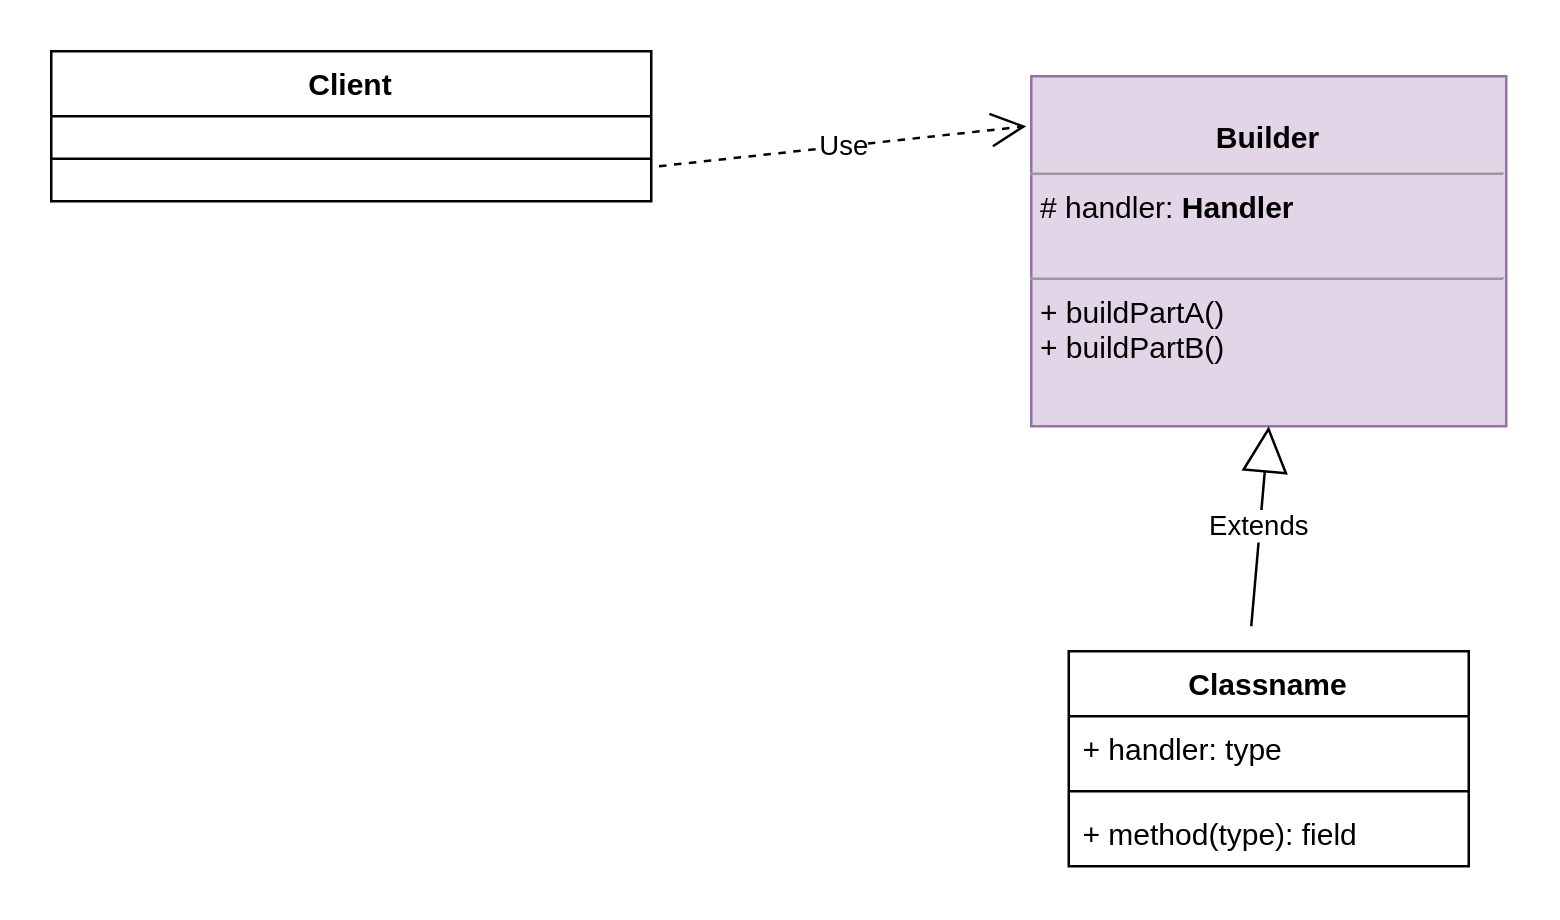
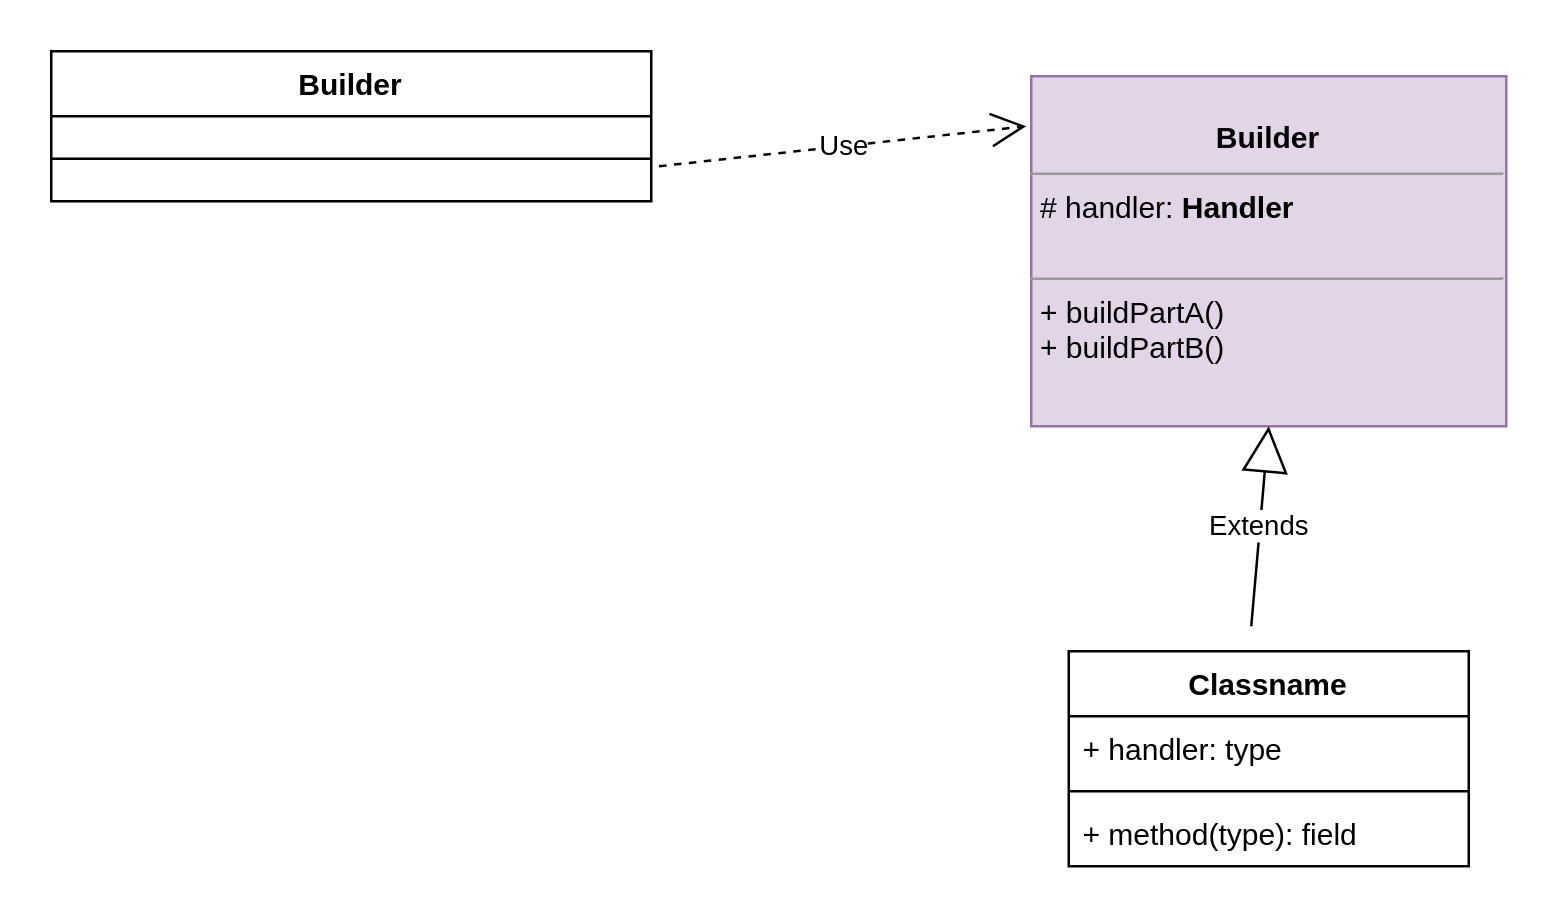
  <mxCell id="0" />
  <mxCell id="1" parent="0" />
  <mxCell id="2" value="&lt;p style=&quot;margin:0px;margin-top:4px;text-align:center;&quot;&gt;&lt;br&gt;&lt;b&gt;Builder&lt;/b&gt;&lt;/p&gt;&lt;hr size=&quot;1&quot;&gt;&lt;p style=&quot;margin:0px;margin-left:4px;&quot;&gt;# handler:&amp;nbsp;&lt;b style=&quot;text-align: center;&quot;&gt;Handler&lt;/b&gt;&lt;br&gt;&lt;br&gt;&lt;/p&gt;&lt;hr size=&quot;1&quot;&gt;&lt;p style=&quot;margin:0px;margin-left:4px;&quot;&gt;+ buildPartA()&lt;br&gt;+ buildPartB()&lt;br&gt;&lt;/p&gt;" style="verticalAlign=top;align=left;overflow=fill;fontSize=12;fontFamily=Helvetica;html=1;whiteSpace=wrap;fillColor=#e1d5e7;strokeColor=#9673a6;strokeWidth=1;" parent="1" vertex="1"><mxGeometry x="412" y="30" width="190" height="140" as="geometry" /></mxCell>
- <mxCell id="3" value="Client" style="swimlane;fontStyle=1;align=center;verticalAlign=top;childLayout=stackLayout;horizontal=1;startSize=26;horizontalStack=0;resizeParent=1;resizeParentMax=0;resizeLast=0;collapsible=1;marginBottom=0;whiteSpace=wrap;html=1;" parent="1" vertex="1"><mxGeometry x="20" y="20" width="240" height="60" as="geometry" /></mxCell>
+ <mxCell id="3" value="Builder" style="swimlane;fontStyle=1;align=center;verticalAlign=top;childLayout=stackLayout;horizontal=1;startSize=26;horizontalStack=0;resizeParent=1;resizeParentMax=0;resizeLast=0;collapsible=1;marginBottom=0;whiteSpace=wrap;html=1;" parent="1" vertex="1"><mxGeometry x="20" y="20" width="240" height="60" as="geometry" /></mxCell>
  <mxCell id="4" value="Use" style="endArrow=open;endSize=12;dashed=1;html=1;rounded=0;exitX=1.013;exitY=0.769;exitDx=0;exitDy=0;exitPerimeter=0;" parent="3" edge="1"><mxGeometry width="160" relative="1" as="geometry"><mxPoint x="243.12" y="45.994" as="sourcePoint" /><mxPoint x="390" y="30" as="targetPoint" /></mxGeometry></mxCell>
  <mxCell id="5" value="" style="line;strokeWidth=1;fillColor=none;align=left;verticalAlign=middle;spacingTop=-1;spacingLeft=3;spacingRight=3;rotatable=0;labelPosition=right;points=[];portConstraint=eastwest;strokeColor=inherit;" parent="3" vertex="1"><mxGeometry y="26" width="240" height="34" as="geometry" /></mxCell>
  <mxCell id="6" value="Classname" style="swimlane;fontStyle=1;align=center;verticalAlign=top;childLayout=stackLayout;horizontal=1;startSize=26;horizontalStack=0;resizeParent=1;resizeParentMax=0;resizeLast=0;collapsible=1;marginBottom=0;whiteSpace=wrap;html=1;" vertex="1" parent="1"><mxGeometry x="427" y="260" width="160" height="86" as="geometry" /></mxCell>
  <mxCell id="7" value="+ handler: type" style="text;strokeColor=none;fillColor=none;align=left;verticalAlign=top;spacingLeft=4;spacingRight=4;overflow=hidden;rotatable=0;points=[[0,0.5],[1,0.5]];portConstraint=eastwest;whiteSpace=wrap;html=1;" vertex="1" parent="6"><mxGeometry y="26" width="160" height="26" as="geometry" /></mxCell>
  <mxCell id="8" value="" style="line;strokeWidth=1;fillColor=none;align=left;verticalAlign=middle;spacingTop=-1;spacingLeft=3;spacingRight=3;rotatable=0;labelPosition=right;points=[];portConstraint=eastwest;strokeColor=inherit;" vertex="1" parent="6"><mxGeometry y="52" width="160" height="8" as="geometry" /></mxCell>
  <mxCell id="9" value="+ method(type): field" style="text;strokeColor=none;fillColor=none;align=left;verticalAlign=top;spacingLeft=4;spacingRight=4;overflow=hidden;rotatable=0;points=[[0,0.5],[1,0.5]];portConstraint=eastwest;whiteSpace=wrap;html=1;" vertex="1" parent="6"><mxGeometry y="60" width="160" height="26" as="geometry" /></mxCell>
  <mxCell id="10" value="Extends" style="endArrow=block;endSize=16;endFill=0;html=1;rounded=0;entryX=0.5;entryY=1;entryDx=0;entryDy=0;" edge="1" parent="1" target="2"><mxGeometry width="160" relative="1" as="geometry"><mxPoint x="500" y="250" as="sourcePoint" /><mxPoint x="660" y="250" as="targetPoint" /></mxGeometry></mxCell>
